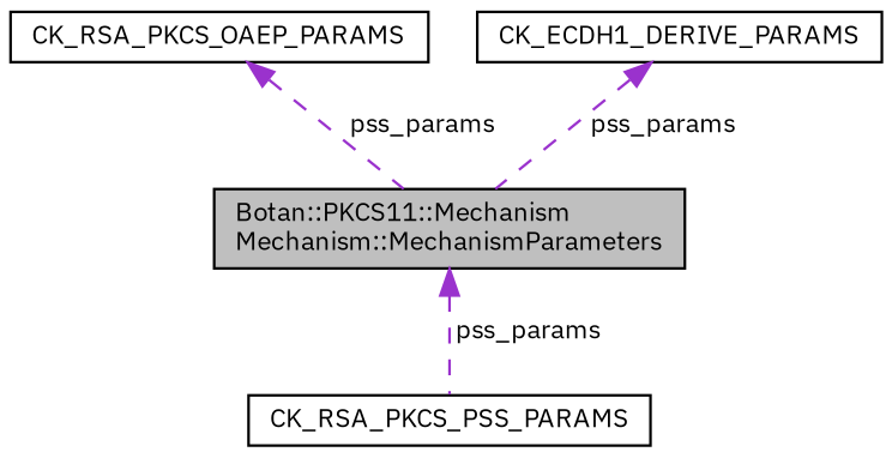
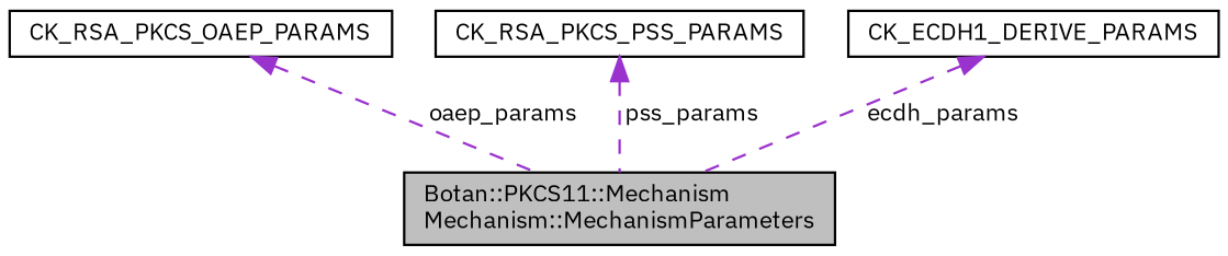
  digraph {
    fontname="IBM Plex Sans"
    node [color=black fillcolor=white fontname="IBM Plex Sans" fontsize=10 shape=record style=filled]
    edge [color=darkorchid3 dir=back fontname="IBM Plex Sans" fontsize=10 labelfontname=Helvetica labelfontsize=10 style=dashed]
    n1 [fillcolor=grey75 fontcolor=black height=0.2 label="Botan::PKCS11::Mechanism\lMechanism::MechanismParameters" width=0.4]
    n2 [height=0.2 label=CK_RSA_PKCS_OAEP_PARAMS width=0.4]
    n3 [height=0.2 label=CK_RSA_PKCS_PSS_PARAMS width=0.4]
    n4 [height=0.2 label=CK_ECDH1_DERIVE_PARAMS width=0.4]
-   n2 -> n1 [label=" pss_params"]
-   n1 -> n3 [label=" pss_params"]
-   n4 -> n1 [label=" pss_params"]
+   n2 -> n1 [label=" oaep_params"]
+   n3 -> n1 [label=" pss_params"]
+   n4 -> n1 [label=" ecdh_params"]
  }
